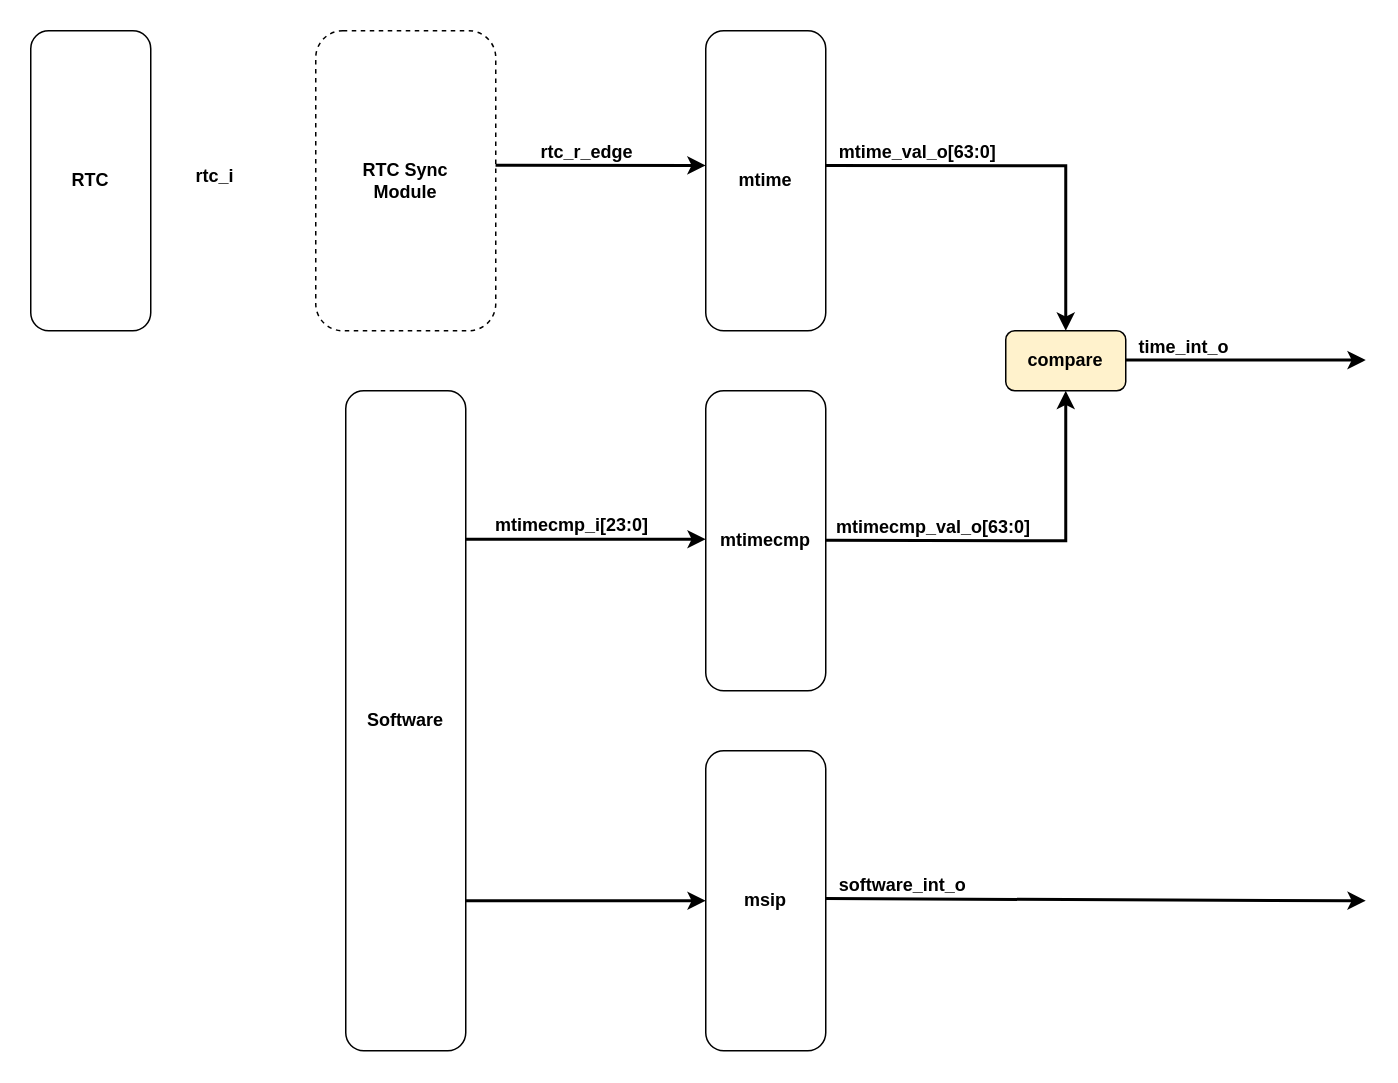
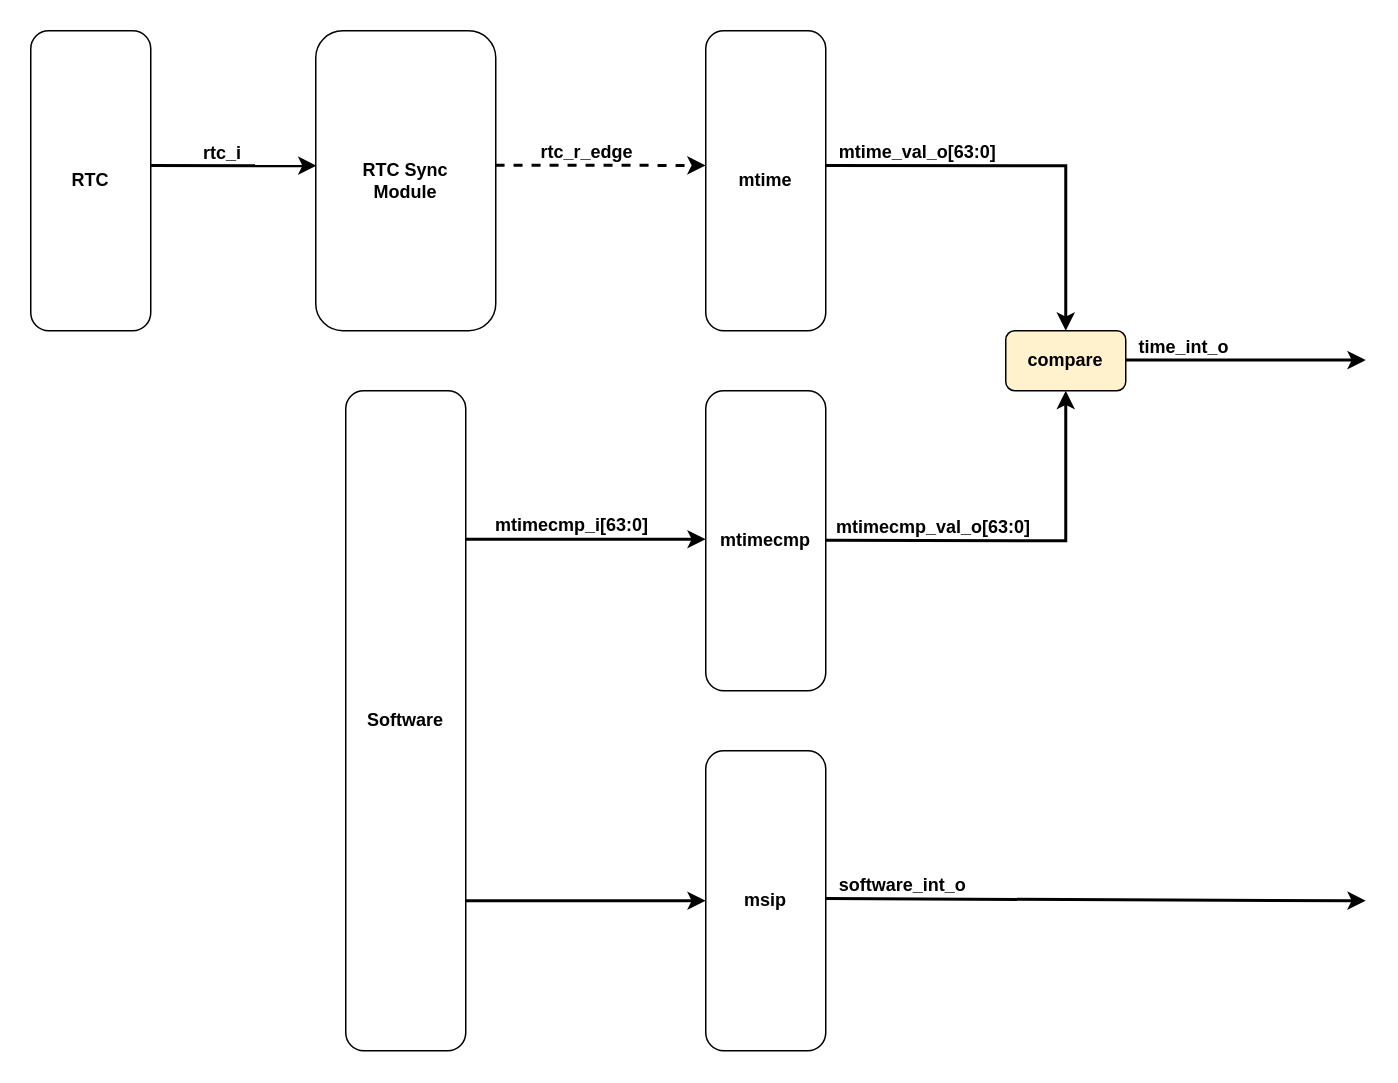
  <mxCell id="0" />
  <mxCell id="1" parent="0" />
- <mxCell id="2" value="&lt;b&gt;RTC Sync&lt;br&gt;Module&lt;br&gt;&lt;/b&gt;" style="rounded=1;whiteSpace=wrap;html=1;dashed=1;" vertex="1" parent="1"><mxGeometry x="210" y="20" width="120" height="200" as="geometry" /></mxCell>
+ <mxCell id="2" value="&lt;b&gt;RTC Sync&lt;br&gt;Module&lt;br&gt;&lt;/b&gt;" style="rounded=1;whiteSpace=wrap;html=1;" vertex="1" parent="1"><mxGeometry x="210" y="20" width="120" height="200" as="geometry" /></mxCell>
  <mxCell id="3" value="&lt;b&gt;mtime&lt;br&gt;&lt;/b&gt;" style="rounded=1;whiteSpace=wrap;html=1;" vertex="1" parent="1"><mxGeometry x="470" y="20" width="80" height="200" as="geometry" /></mxCell>
- <mxCell id="5" value="&lt;b&gt;rtc_i&lt;/b&gt;" style="text;strokeColor=none;align=center;fillColor=none;html=1;verticalAlign=middle;whiteSpace=wrap;rounded=0;" vertex="1" parent="1"><mxGeometry x="113" y="102" width="60" height="30" as="geometry" /></mxCell>
- <mxCell id="6" value="" style="endArrow=classic;html=1;rounded=0;strokeWidth=2;exitX=0.999;exitY=0.448;exitDx=0;exitDy=0;exitPerimeter=0;entryX=-0.001;entryY=0.449;entryDx=0;entryDy=0;entryPerimeter=0;" edge="1" parent="1" source="2" target="3"><mxGeometry width="50" height="50" relative="1" as="geometry"><mxPoint x="310" y="113" as="sourcePoint" /><mxPoint x="400" y="113" as="targetPoint" /></mxGeometry></mxCell>
+ <mxCell id="4" value="" style="endArrow=classic;html=1;rounded=0;strokeWidth=2;entryX=0.004;entryY=0.45;entryDx=0;entryDy=0;entryPerimeter=0;exitX=1.001;exitY=0.449;exitDx=0;exitDy=0;exitPerimeter=0;" edge="1" parent="1" source="18" target="2"><mxGeometry width="50" height="50" relative="1" as="geometry"><mxPoint x="100" y="113" as="sourcePoint" /><mxPoint x="190" y="113" as="targetPoint" /></mxGeometry></mxCell>
+ <mxCell id="5" value="&lt;b&gt;rtc_i&lt;/b&gt;" style="text;strokeColor=none;align=center;fillColor=none;html=1;verticalAlign=middle;whiteSpace=wrap;rounded=0;" vertex="1" parent="1"><mxGeometry x="118" y="87" width="60" height="30" as="geometry" /></mxCell>
+ <mxCell id="6" value="" style="endArrow=classic;html=1;rounded=0;strokeWidth=2;exitX=0.999;exitY=0.448;exitDx=0;exitDy=0;exitPerimeter=0;entryX=-0.001;entryY=0.449;entryDx=0;entryDy=0;entryPerimeter=0;dashed=1;" edge="1" parent="1" source="2" target="3"><mxGeometry width="50" height="50" relative="1" as="geometry"><mxPoint x="310" y="113" as="sourcePoint" /><mxPoint x="400" y="113" as="targetPoint" /></mxGeometry></mxCell>
  <mxCell id="7" value="&lt;b&gt;rtc_r_edge&lt;/b&gt;" style="text;strokeColor=none;align=center;fillColor=none;html=1;verticalAlign=middle;whiteSpace=wrap;rounded=0;" vertex="1" parent="1"><mxGeometry x="361" y="86" width="60" height="30" as="geometry" /></mxCell>
  <mxCell id="8" value="&lt;b&gt;mtimecmp&lt;br&gt;&lt;/b&gt;" style="rounded=1;whiteSpace=wrap;html=1;" vertex="1" parent="1"><mxGeometry x="470" y="260" width="80" height="200" as="geometry" /></mxCell>
  <mxCell id="9" value="&lt;b&gt;msip&lt;br&gt;&lt;/b&gt;" style="rounded=1;whiteSpace=wrap;html=1;" vertex="1" parent="1"><mxGeometry x="470" y="500" width="80" height="200" as="geometry" /></mxCell>
  <mxCell id="10" value="" style="endArrow=classic;html=1;rounded=0;strokeWidth=2;exitX=0.999;exitY=0.448;exitDx=0;exitDy=0;exitPerimeter=0;entryX=0.5;entryY=0;entryDx=0;entryDy=0;" edge="1" parent="1" target="14"><mxGeometry width="50" height="50" relative="1" as="geometry"><mxPoint x="550" y="109.89" as="sourcePoint" /><mxPoint x="710" y="109.89" as="targetPoint" /><Array as="points"><mxPoint x="710" y="110" /></Array></mxGeometry></mxCell>
  <mxCell id="11" value="" style="endArrow=classic;html=1;rounded=0;strokeWidth=2;exitX=0.999;exitY=0.448;exitDx=0;exitDy=0;exitPerimeter=0;entryX=0.5;entryY=1;entryDx=0;entryDy=0;" edge="1" parent="1" target="14"><mxGeometry width="50" height="50" relative="1" as="geometry"><mxPoint x="550" y="359.66" as="sourcePoint" /><mxPoint x="710" y="359.66" as="targetPoint" /><Array as="points"><mxPoint x="710" y="360" /></Array></mxGeometry></mxCell>
  <mxCell id="12" value="&lt;b&gt;mtime_val_o[63:0]&lt;/b&gt;" style="text;strokeColor=none;align=center;fillColor=none;html=1;verticalAlign=middle;whiteSpace=wrap;rounded=0;" vertex="1" parent="1"><mxGeometry x="559" y="89" width="105" height="24" as="geometry" /></mxCell>
  <mxCell id="13" value="&lt;b&gt;mtimecmp_val_o[63:0]&lt;/b&gt;" style="text;strokeColor=none;align=center;fillColor=none;html=1;verticalAlign=middle;whiteSpace=wrap;rounded=0;" vertex="1" parent="1"><mxGeometry x="562" y="341" width="120" height="20" as="geometry" /></mxCell>
  <mxCell id="14" value="&lt;b&gt;compare&lt;/b&gt;" style="rounded=1;whiteSpace=wrap;html=1;fillColor=#fff2cc;" vertex="1" parent="1"><mxGeometry x="670" y="220" width="80" height="40" as="geometry" /></mxCell>
  <mxCell id="15" value="" style="endArrow=classic;html=1;rounded=0;strokeWidth=2;exitX=0.999;exitY=0.448;exitDx=0;exitDy=0;exitPerimeter=0;entryX=-0.001;entryY=0.449;entryDx=0;entryDy=0;entryPerimeter=0;" edge="1" parent="1"><mxGeometry width="50" height="50" relative="1" as="geometry"><mxPoint x="750" y="239.58" as="sourcePoint" /><mxPoint x="910" y="239.58" as="targetPoint" /></mxGeometry></mxCell>
  <mxCell id="16" value="&lt;b&gt;time_int_o&lt;/b&gt;" style="text;strokeColor=none;align=center;fillColor=none;html=1;verticalAlign=middle;whiteSpace=wrap;rounded=0;" vertex="1" parent="1"><mxGeometry x="759" y="216" width="60" height="30" as="geometry" /></mxCell>
  <mxCell id="17" value="" style="endArrow=classic;html=1;rounded=0;strokeWidth=2;exitX=0.999;exitY=0.448;exitDx=0;exitDy=0;exitPerimeter=0;entryX=-0.001;entryY=0.449;entryDx=0;entryDy=0;entryPerimeter=0;" edge="1" parent="1"><mxGeometry width="50" height="50" relative="1" as="geometry"><mxPoint x="310" y="600" as="sourcePoint" /><mxPoint x="470" y="600" as="targetPoint" /></mxGeometry></mxCell>
  <mxCell id="18" value="&lt;b&gt;RTC&lt;br&gt;&lt;/b&gt;" style="rounded=1;whiteSpace=wrap;html=1;" vertex="1" parent="1"><mxGeometry x="20" y="20" width="80" height="200" as="geometry" /></mxCell>
  <mxCell id="19" value="&lt;b&gt;Software&lt;br&gt;&lt;/b&gt;" style="rounded=1;whiteSpace=wrap;html=1;" vertex="1" parent="1"><mxGeometry x="230" y="260" width="80" height="440" as="geometry" /></mxCell>
  <mxCell id="20" value="" style="endArrow=classic;html=1;rounded=0;strokeWidth=2;exitX=0.999;exitY=0.448;exitDx=0;exitDy=0;exitPerimeter=0;" edge="1" parent="1"><mxGeometry width="50" height="50" relative="1" as="geometry"><mxPoint x="550" y="598.58" as="sourcePoint" /><mxPoint x="910" y="600" as="targetPoint" /></mxGeometry></mxCell>
  <mxCell id="21" value="&lt;b&gt;software_int_o&lt;/b&gt;" style="text;strokeColor=none;align=center;fillColor=none;html=1;verticalAlign=middle;whiteSpace=wrap;rounded=0;" vertex="1" parent="1"><mxGeometry x="556" y="577" width="91" height="25" as="geometry" /></mxCell>
  <mxCell id="22" value="" style="endArrow=classic;html=1;rounded=0;strokeWidth=2;exitX=0.999;exitY=0.448;exitDx=0;exitDy=0;exitPerimeter=0;entryX=-0.001;entryY=0.449;entryDx=0;entryDy=0;entryPerimeter=0;" edge="1" parent="1"><mxGeometry width="50" height="50" relative="1" as="geometry"><mxPoint x="310" y="359" as="sourcePoint" /><mxPoint x="470" y="359" as="targetPoint" /></mxGeometry></mxCell>
- <mxCell id="23" value="&lt;b&gt;mtimecmp_i[23:0]&lt;/b&gt;" style="text;strokeColor=none;align=center;fillColor=none;html=1;verticalAlign=middle;whiteSpace=wrap;rounded=0;" vertex="1" parent="1"><mxGeometry x="332" y="335" width="98" height="30" as="geometry" /></mxCell>
+ <mxCell id="23" value="&lt;b&gt;mtimecmp_i[63:0]&lt;/b&gt;" style="text;strokeColor=none;align=center;fillColor=none;html=1;verticalAlign=middle;whiteSpace=wrap;rounded=0;" vertex="1" parent="1"><mxGeometry x="332" y="335" width="98" height="30" as="geometry" /></mxCell>
